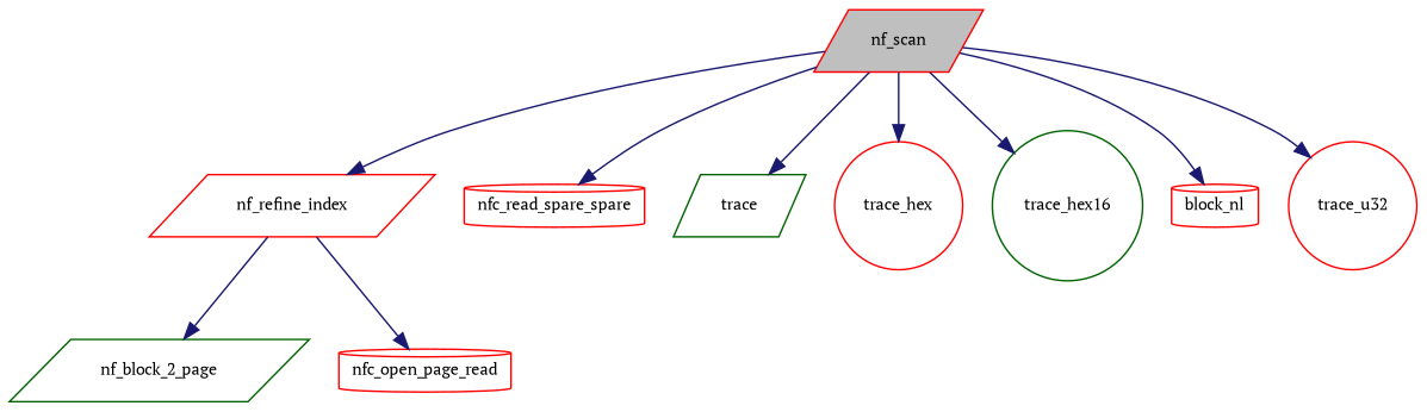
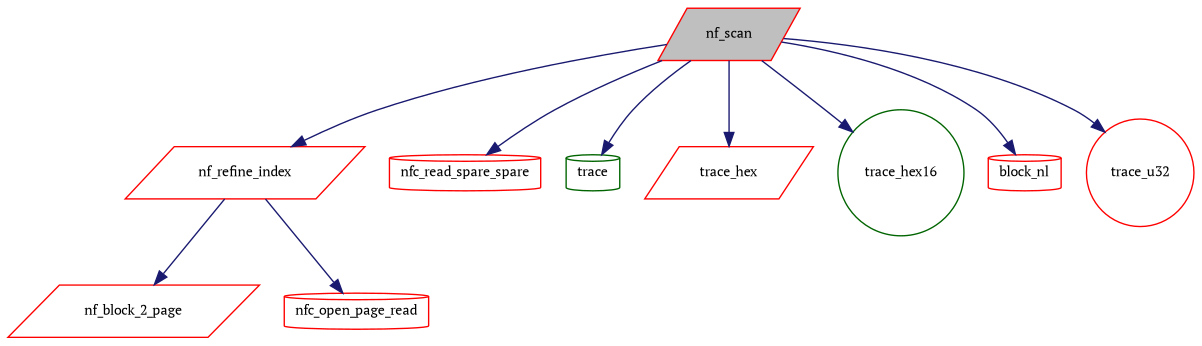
  digraph {
    fontname="PT Serif"
    rankdir=TB
    node [color=red fillcolor=white fontname="PT Serif" fontsize=10 shape=parallelogram style=filled]
    edge [color=midnightblue fontname="PT Serif" fontsize=10 labelfontname="FreeSans.ttf" labelfontsize=10 style=solid]
    n1 [fillcolor=grey75 fontcolor=black height=0.2 label=nf_scan width=0.4]
    n2 [height=0.2 label=nf_refine_index width=0.4]
    n3 [height=0.2 label=nfc_read_spare_spare shape=cylinder width=0.4]
-   n4 [color=darkgreen height=0.2 label=trace width=0.4]
-   n5 [height=0.2 label=trace_hex shape=circle width=0.4]
+   n4 [color=darkgreen height=0.2 label=trace shape=cylinder width=0.4]
+   n5 [height=0.2 label=trace_hex width=0.4]
    n6 [color=darkgreen height=0.2 label=trace_hex16 shape=circle width=0.4]
    n7 [height=0.2 label=block_nl shape=cylinder width=0.4]
    n8 [height=0.2 label=trace_u32 shape=circle width=0.4]
-   n9 [color=darkgreen height=0.2 label=nf_block_2_page width=0.4]
+   n9 [height=0.2 label=nf_block_2_page width=0.4]
    n10 [height=0.2 label=nfc_open_page_read shape=cylinder width=0.4]
    n1 -> n2
    n1 -> n3
    n1 -> n4
    n1 -> n5
    n1 -> n6
    n1 -> n7
    n1 -> n8
    n2 -> n9
    n2 -> n10
  }
